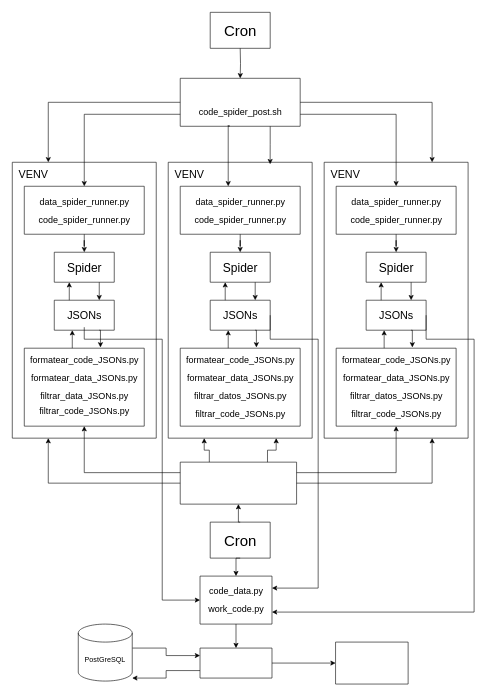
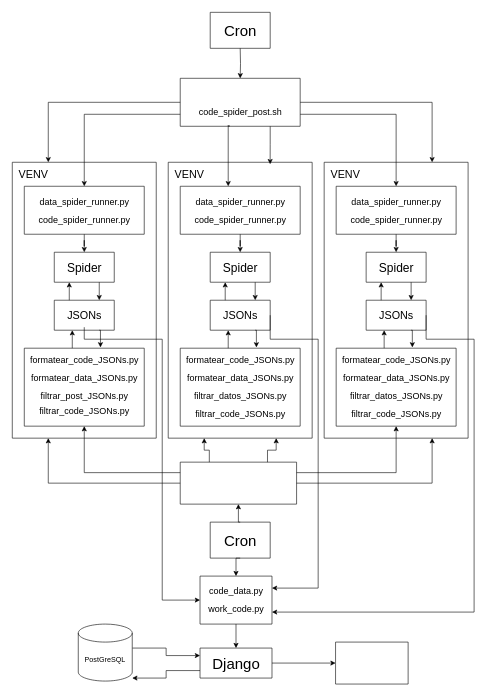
  <mxCell id="0" />
  <mxCell id="1" parent="0" />
  <mxCell id="2" value="" style="swimlane;startSize=0;" parent="1" vertex="1"><mxGeometry x="20" y="270" width="240" height="460" as="geometry" /></mxCell>
  <mxCell id="3" style="edgeStyle=orthogonalEdgeStyle;rounded=0;orthogonalLoop=1;jettySize=auto;html=1;exitX=0.75;exitY=1;exitDx=0;exitDy=0;entryX=0.75;entryY=0;entryDx=0;entryDy=0;" parent="2" source="4" target="7" edge="1"><mxGeometry relative="1" as="geometry" /></mxCell>
  <mxCell id="4" value="" style="swimlane;startSize=0;" parent="2" vertex="1"><mxGeometry x="70" y="150" width="100" height="50" as="geometry" /></mxCell>
  <mxCell id="5" value="Spider" style="text;html=1;align=center;verticalAlign=middle;resizable=0;points=[];autosize=1;strokeColor=none;fillColor=none;fontSize=20;labelBackgroundColor=none;" parent="4" vertex="1"><mxGeometry x="10" y="5" width="80" height="40" as="geometry" /></mxCell>
  <mxCell id="6" style="edgeStyle=orthogonalEdgeStyle;rounded=0;orthogonalLoop=1;jettySize=auto;html=1;exitX=0.25;exitY=0;exitDx=0;exitDy=0;entryX=0.25;entryY=1;entryDx=0;entryDy=0;" parent="2" source="7" target="4" edge="1"><mxGeometry relative="1" as="geometry" /></mxCell>
  <mxCell id="7" value="" style="swimlane;startSize=0;" parent="2" vertex="1"><mxGeometry x="70" y="230" width="100" height="50" as="geometry" /></mxCell>
  <mxCell id="8" value="JSONs" style="text;html=1;align=center;verticalAlign=middle;resizable=0;points=[];autosize=1;strokeColor=none;fillColor=none;fontSize=18;" parent="7" vertex="1"><mxGeometry x="10" y="5" width="80" height="40" as="geometry" /></mxCell>
  <mxCell id="9" style="edgeStyle=orthogonalEdgeStyle;rounded=0;orthogonalLoop=1;jettySize=auto;html=1;entryX=0.5;entryY=0;entryDx=0;entryDy=0;" parent="2" source="10" target="4" edge="1"><mxGeometry relative="1" as="geometry" /></mxCell>
  <mxCell id="10" value="" style="swimlane;startSize=0;" parent="2" vertex="1"><mxGeometry x="20" y="40" width="200" height="80" as="geometry" /></mxCell>
  <mxCell id="11" value="code_spider_runner.py" style="text;html=1;align=center;verticalAlign=middle;resizable=0;points=[];autosize=1;strokeColor=none;fillColor=none;fontSize=15;" parent="10" vertex="1"><mxGeometry x="15" y="40" width="170" height="30" as="geometry" /></mxCell>
  <mxCell id="12" value="data_spider_runner.py" style="text;html=1;align=center;verticalAlign=middle;resizable=0;points=[];autosize=1;strokeColor=none;fillColor=none;fontSize=15;" parent="10" vertex="1"><mxGeometry x="15" y="10" width="170" height="30" as="geometry" /></mxCell>
  <mxCell id="13" value="&lt;div style=&quot;font-size: 18px;&quot;&gt;VENV&lt;/div&gt;" style="text;html=1;align=center;verticalAlign=middle;resizable=0;points=[];autosize=1;strokeColor=none;fillColor=none;fontSize=18;" parent="2" vertex="1"><mxGeometry width="70" height="40" as="geometry" /></mxCell>
  <mxCell id="14" style="edgeStyle=orthogonalEdgeStyle;rounded=0;orthogonalLoop=1;jettySize=auto;html=1;" parent="1" source="15" edge="1"><mxGeometry relative="1" as="geometry"><mxPoint x="120" y="550" as="targetPoint" /><Array as="points"><mxPoint x="120" y="550" /></Array></mxGeometry></mxCell>
  <mxCell id="15" value="" style="swimlane;startSize=0;" parent="1" vertex="1"><mxGeometry x="40" y="580" width="200" height="130" as="geometry" /></mxCell>
  <mxCell id="16" value="formatear_code_JSONs.py" style="text;html=1;align=center;verticalAlign=middle;resizable=0;points=[];autosize=1;strokeColor=none;fillColor=none;fontSize=15;" parent="15" vertex="1"><mxGeometry y="5" width="200" height="30" as="geometry" /></mxCell>
  <mxCell id="17" value="formatear_data_JSONs.py" style="text;html=1;align=center;verticalAlign=middle;resizable=0;points=[];autosize=1;strokeColor=none;fillColor=none;fontSize=15;" parent="15" vertex="1"><mxGeometry y="35" width="200" height="30" as="geometry" /></mxCell>
- <mxCell id="18" value="filtrar_data_JSONs.py" style="text;html=1;align=center;verticalAlign=middle;resizable=0;points=[];autosize=1;strokeColor=none;fillColor=none;fontSize=15;" parent="15" vertex="1"><mxGeometry x="15" y="65" width="170" height="30" as="geometry" /></mxCell>
+ <mxCell id="18" value="filtrar_post_JSONs.py" style="text;html=1;align=center;verticalAlign=middle;resizable=0;points=[];autosize=1;strokeColor=none;fillColor=none;fontSize=15;" parent="15" vertex="1"><mxGeometry x="15" y="65" width="170" height="30" as="geometry" /></mxCell>
  <mxCell id="19" value="filtrar_code_JSONs.py" style="text;html=1;align=center;verticalAlign=middle;resizable=0;points=[];autosize=1;strokeColor=none;fillColor=none;fontSize=15;" vertex="1" parent="15"><mxGeometry x="15" y="90" width="170" height="30" as="geometry" /></mxCell>
  <mxCell id="20" style="edgeStyle=orthogonalEdgeStyle;rounded=0;orthogonalLoop=1;jettySize=auto;html=1;exitX=0.75;exitY=1;exitDx=0;exitDy=0;entryX=0.635;entryY=-0.01;entryDx=0;entryDy=0;entryPerimeter=0;" parent="1" source="7" target="15" edge="1"><mxGeometry relative="1" as="geometry" /></mxCell>
  <mxCell id="21" value="" style="swimlane;startSize=0;" parent="1" vertex="1"><mxGeometry x="280" y="270" width="240" height="460" as="geometry" /></mxCell>
  <mxCell id="22" style="edgeStyle=orthogonalEdgeStyle;rounded=0;orthogonalLoop=1;jettySize=auto;html=1;exitX=0.75;exitY=1;exitDx=0;exitDy=0;entryX=0.75;entryY=0;entryDx=0;entryDy=0;" parent="21" source="23" target="26" edge="1"><mxGeometry relative="1" as="geometry" /></mxCell>
  <mxCell id="23" value="" style="swimlane;startSize=0;" parent="21" vertex="1"><mxGeometry x="70" y="150" width="100" height="50" as="geometry" /></mxCell>
  <mxCell id="24" value="Spider" style="text;html=1;align=center;verticalAlign=middle;resizable=0;points=[];autosize=1;strokeColor=none;fillColor=none;fontSize=20;labelBackgroundColor=none;" parent="23" vertex="1"><mxGeometry x="10" y="5" width="80" height="40" as="geometry" /></mxCell>
  <mxCell id="25" style="edgeStyle=orthogonalEdgeStyle;rounded=0;orthogonalLoop=1;jettySize=auto;html=1;exitX=0.25;exitY=0;exitDx=0;exitDy=0;entryX=0.25;entryY=1;entryDx=0;entryDy=0;" parent="21" source="26" target="23" edge="1"><mxGeometry relative="1" as="geometry" /></mxCell>
  <mxCell id="26" value="" style="swimlane;startSize=0;" parent="21" vertex="1"><mxGeometry x="70" y="230" width="100" height="50" as="geometry" /></mxCell>
  <mxCell id="27" value="JSONs" style="text;html=1;align=center;verticalAlign=middle;resizable=0;points=[];autosize=1;strokeColor=none;fillColor=none;fontSize=18;" parent="26" vertex="1"><mxGeometry x="10" y="5" width="80" height="40" as="geometry" /></mxCell>
  <mxCell id="28" style="edgeStyle=orthogonalEdgeStyle;rounded=0;orthogonalLoop=1;jettySize=auto;html=1;entryX=0.5;entryY=0;entryDx=0;entryDy=0;" parent="21" source="29" target="23" edge="1"><mxGeometry relative="1" as="geometry" /></mxCell>
  <mxCell id="29" value="" style="swimlane;startSize=0;" parent="21" vertex="1"><mxGeometry x="20" y="40" width="200" height="80" as="geometry" /></mxCell>
  <mxCell id="30" value="code_spider_runner.py" style="text;html=1;align=center;verticalAlign=middle;resizable=0;points=[];autosize=1;strokeColor=none;fillColor=none;fontSize=15;" parent="29" vertex="1"><mxGeometry x="15" y="40" width="170" height="30" as="geometry" /></mxCell>
  <mxCell id="31" value="data_spider_runner.py" style="text;html=1;align=center;verticalAlign=middle;resizable=0;points=[];autosize=1;strokeColor=none;fillColor=none;fontSize=15;" parent="29" vertex="1"><mxGeometry x="15" y="10" width="170" height="30" as="geometry" /></mxCell>
  <mxCell id="32" value="&lt;div style=&quot;font-size: 18px;&quot;&gt;VENV&lt;/div&gt;" style="text;html=1;align=center;verticalAlign=middle;resizable=0;points=[];autosize=1;strokeColor=none;fillColor=none;fontSize=18;" parent="21" vertex="1"><mxGeometry width="70" height="40" as="geometry" /></mxCell>
  <mxCell id="33" value="" style="swimlane;startSize=0;" parent="21" vertex="1"><mxGeometry x="20" y="310" width="200" height="130" as="geometry" /></mxCell>
  <mxCell id="34" value="formatear_code_JSONs.py" style="text;html=1;align=center;verticalAlign=middle;resizable=0;points=[];autosize=1;strokeColor=none;fillColor=none;fontSize=15;" parent="33" vertex="1"><mxGeometry y="5" width="200" height="30" as="geometry" /></mxCell>
  <mxCell id="35" value="formatear_data_JSONs.py" style="text;html=1;align=center;verticalAlign=middle;resizable=0;points=[];autosize=1;strokeColor=none;fillColor=none;fontSize=15;" parent="33" vertex="1"><mxGeometry y="35" width="200" height="30" as="geometry" /></mxCell>
  <mxCell id="36" value="filtrar_datos_JSONs.py" style="text;html=1;align=center;verticalAlign=middle;resizable=0;points=[];autosize=1;strokeColor=none;fillColor=none;fontSize=15;" parent="33" vertex="1"><mxGeometry x="15" y="65" width="170" height="30" as="geometry" /></mxCell>
  <mxCell id="37" value="filtrar_code_JSONs.py" style="text;html=1;align=center;verticalAlign=middle;resizable=0;points=[];autosize=1;strokeColor=none;fillColor=none;fontSize=15;" vertex="1" parent="33"><mxGeometry x="15" y="95" width="170" height="30" as="geometry" /></mxCell>
  <mxCell id="38" style="edgeStyle=orthogonalEdgeStyle;rounded=0;orthogonalLoop=1;jettySize=auto;html=1;exitX=0.75;exitY=1;exitDx=0;exitDy=0;entryX=0.635;entryY=-0.01;entryDx=0;entryDy=0;entryPerimeter=0;" parent="21" source="26" target="33" edge="1"><mxGeometry relative="1" as="geometry" /></mxCell>
  <mxCell id="39" style="edgeStyle=orthogonalEdgeStyle;rounded=0;orthogonalLoop=1;jettySize=auto;html=1;" parent="1" source="33" edge="1"><mxGeometry relative="1" as="geometry"><mxPoint x="380" y="550" as="targetPoint" /><Array as="points"><mxPoint x="380" y="550" /></Array></mxGeometry></mxCell>
  <mxCell id="40" value="" style="swimlane;startSize=0;" parent="1" vertex="1"><mxGeometry x="540" y="270" width="240" height="460" as="geometry" /></mxCell>
  <mxCell id="41" style="edgeStyle=orthogonalEdgeStyle;rounded=0;orthogonalLoop=1;jettySize=auto;html=1;exitX=0.75;exitY=1;exitDx=0;exitDy=0;entryX=0.75;entryY=0;entryDx=0;entryDy=0;" parent="40" source="42" target="45" edge="1"><mxGeometry relative="1" as="geometry" /></mxCell>
  <mxCell id="42" value="" style="swimlane;startSize=0;" parent="40" vertex="1"><mxGeometry x="70" y="150" width="100" height="50" as="geometry" /></mxCell>
  <mxCell id="43" value="Spider" style="text;html=1;align=center;verticalAlign=middle;resizable=0;points=[];autosize=1;strokeColor=none;fillColor=none;fontSize=20;labelBackgroundColor=none;" parent="42" vertex="1"><mxGeometry x="10" y="5" width="80" height="40" as="geometry" /></mxCell>
  <mxCell id="44" style="edgeStyle=orthogonalEdgeStyle;rounded=0;orthogonalLoop=1;jettySize=auto;html=1;exitX=0.25;exitY=0;exitDx=0;exitDy=0;entryX=0.25;entryY=1;entryDx=0;entryDy=0;" parent="40" source="45" target="42" edge="1"><mxGeometry relative="1" as="geometry" /></mxCell>
  <mxCell id="45" value="" style="swimlane;startSize=0;" parent="40" vertex="1"><mxGeometry x="70" y="230" width="100" height="50" as="geometry" /></mxCell>
  <mxCell id="46" value="JSONs" style="text;html=1;align=center;verticalAlign=middle;resizable=0;points=[];autosize=1;strokeColor=none;fillColor=none;fontSize=18;" parent="45" vertex="1"><mxGeometry x="10" y="5" width="80" height="40" as="geometry" /></mxCell>
  <mxCell id="47" style="edgeStyle=orthogonalEdgeStyle;rounded=0;orthogonalLoop=1;jettySize=auto;html=1;entryX=0.5;entryY=0;entryDx=0;entryDy=0;" parent="40" source="48" target="42" edge="1"><mxGeometry relative="1" as="geometry" /></mxCell>
  <mxCell id="48" value="" style="swimlane;startSize=0;" parent="40" vertex="1"><mxGeometry x="20" y="40" width="200" height="80" as="geometry" /></mxCell>
  <mxCell id="49" value="code_spider_runner.py" style="text;html=1;align=center;verticalAlign=middle;resizable=0;points=[];autosize=1;strokeColor=none;fillColor=none;fontSize=15;" parent="48" vertex="1"><mxGeometry x="15" y="40" width="170" height="30" as="geometry" /></mxCell>
  <mxCell id="50" value="data_spider_runner.py" style="text;html=1;align=center;verticalAlign=middle;resizable=0;points=[];autosize=1;strokeColor=none;fillColor=none;fontSize=15;" parent="48" vertex="1"><mxGeometry x="15" y="10" width="170" height="30" as="geometry" /></mxCell>
  <mxCell id="51" value="&lt;div style=&quot;font-size: 18px;&quot;&gt;VENV&lt;/div&gt;" style="text;html=1;align=center;verticalAlign=middle;resizable=0;points=[];autosize=1;strokeColor=none;fillColor=none;fontSize=18;" parent="40" vertex="1"><mxGeometry width="70" height="40" as="geometry" /></mxCell>
  <mxCell id="52" style="edgeStyle=orthogonalEdgeStyle;rounded=0;orthogonalLoop=1;jettySize=auto;html=1;" parent="1" source="53" edge="1"><mxGeometry relative="1" as="geometry"><mxPoint x="640" y="550" as="targetPoint" /><Array as="points"><mxPoint x="640" y="550" /></Array></mxGeometry></mxCell>
  <mxCell id="53" value="" style="swimlane;startSize=0;" parent="1" vertex="1"><mxGeometry x="560" y="580" width="200" height="130" as="geometry" /></mxCell>
  <mxCell id="54" value="formatear_code_JSONs.py" style="text;html=1;align=center;verticalAlign=middle;resizable=0;points=[];autosize=1;strokeColor=none;fillColor=none;fontSize=15;" parent="53" vertex="1"><mxGeometry y="5" width="200" height="30" as="geometry" /></mxCell>
  <mxCell id="55" value="formatear_data_JSONs.py" style="text;html=1;align=center;verticalAlign=middle;resizable=0;points=[];autosize=1;strokeColor=none;fillColor=none;fontSize=15;" parent="53" vertex="1"><mxGeometry y="35" width="200" height="30" as="geometry" /></mxCell>
  <mxCell id="56" value="filtrar_datos_JSONs.py" style="text;html=1;align=center;verticalAlign=middle;resizable=0;points=[];autosize=1;strokeColor=none;fillColor=none;fontSize=15;" parent="53" vertex="1"><mxGeometry x="15" y="65" width="170" height="30" as="geometry" /></mxCell>
  <mxCell id="57" value="filtrar_code_JSONs.py" style="text;html=1;align=center;verticalAlign=middle;resizable=0;points=[];autosize=1;strokeColor=none;fillColor=none;fontSize=15;" vertex="1" parent="53"><mxGeometry x="15" y="95" width="170" height="30" as="geometry" /></mxCell>
  <mxCell id="58" style="edgeStyle=orthogonalEdgeStyle;rounded=0;orthogonalLoop=1;jettySize=auto;html=1;exitX=0.75;exitY=1;exitDx=0;exitDy=0;entryX=0.635;entryY=-0.01;entryDx=0;entryDy=0;entryPerimeter=0;" parent="1" source="45" target="53" edge="1"><mxGeometry relative="1" as="geometry" /></mxCell>
  <mxCell id="59" style="edgeStyle=orthogonalEdgeStyle;rounded=0;orthogonalLoop=1;jettySize=auto;html=1;exitX=0;exitY=0.5;exitDx=0;exitDy=0;entryX=0.25;entryY=0;entryDx=0;entryDy=0;" parent="1" source="65" target="2" edge="1"><mxGeometry relative="1" as="geometry" /></mxCell>
  <mxCell id="60" style="edgeStyle=orthogonalEdgeStyle;rounded=0;orthogonalLoop=1;jettySize=auto;html=1;exitX=0;exitY=0.75;exitDx=0;exitDy=0;entryX=0.5;entryY=0;entryDx=0;entryDy=0;" parent="1" source="65" target="10" edge="1"><mxGeometry relative="1" as="geometry" /></mxCell>
  <mxCell id="61" style="edgeStyle=orthogonalEdgeStyle;rounded=0;orthogonalLoop=1;jettySize=auto;html=1;exitX=1;exitY=0.5;exitDx=0;exitDy=0;entryX=0.75;entryY=0;entryDx=0;entryDy=0;" parent="1" source="65" target="40" edge="1"><mxGeometry relative="1" as="geometry" /></mxCell>
  <mxCell id="62" style="edgeStyle=orthogonalEdgeStyle;rounded=0;orthogonalLoop=1;jettySize=auto;html=1;exitX=1;exitY=0.75;exitDx=0;exitDy=0;entryX=0.5;entryY=0;entryDx=0;entryDy=0;" parent="1" source="65" target="48" edge="1"><mxGeometry relative="1" as="geometry" /></mxCell>
  <mxCell id="63" style="edgeStyle=orthogonalEdgeStyle;rounded=0;orthogonalLoop=1;jettySize=auto;html=1;exitX=0.395;exitY=0.988;exitDx=0;exitDy=0;exitPerimeter=0;" parent="1" source="65" edge="1"><mxGeometry relative="1" as="geometry"><mxPoint x="380" y="310" as="targetPoint" /><Array as="points"><mxPoint x="382" y="209" /><mxPoint x="382" y="210" /><mxPoint x="380" y="210" /></Array></mxGeometry></mxCell>
  <mxCell id="64" style="edgeStyle=orthogonalEdgeStyle;rounded=0;orthogonalLoop=1;jettySize=auto;html=1;exitX=0.75;exitY=1;exitDx=0;exitDy=0;entryX=0.708;entryY=0.007;entryDx=0;entryDy=0;entryPerimeter=0;" edge="1" parent="1" source="65" target="21"><mxGeometry relative="1" as="geometry" /></mxCell>
  <mxCell id="65" value="" style="swimlane;startSize=0;" parent="1" vertex="1"><mxGeometry x="300" y="130" width="200" height="80" as="geometry" /></mxCell>
  <mxCell id="66" value="code_spider_post.sh" style="text;html=1;align=center;verticalAlign=middle;resizable=0;points=[];autosize=1;strokeColor=none;fillColor=none;fontSize=15;" parent="65" vertex="1"><mxGeometry x="5" y="40" width="190" height="30" as="geometry" /></mxCell>
  <mxCell id="67" style="edgeStyle=orthogonalEdgeStyle;rounded=0;orthogonalLoop=1;jettySize=auto;html=1;exitX=0.5;exitY=1;exitDx=0;exitDy=0;entryX=0.5;entryY=0;entryDx=0;entryDy=0;" parent="1" target="65" edge="1"><mxGeometry relative="1" as="geometry"><mxPoint x="400" y="80" as="sourcePoint" /></mxGeometry></mxCell>
  <mxCell id="68" style="edgeStyle=orthogonalEdgeStyle;rounded=0;orthogonalLoop=1;jettySize=auto;html=1;exitX=0.5;exitY=1;exitDx=0;exitDy=0;entryX=0.5;entryY=0;entryDx=0;entryDy=0;" parent="1" source="69" target="77" edge="1"><mxGeometry relative="1" as="geometry" /></mxCell>
  <mxCell id="69" value="" style="swimlane;startSize=0;" parent="1" vertex="1"><mxGeometry x="333" y="960" width="120" height="80" as="geometry" /></mxCell>
  <mxCell id="70" value="code_data.py" style="text;html=1;align=center;verticalAlign=middle;resizable=0;points=[];autosize=1;strokeColor=none;fillColor=none;fontSize=15;" parent="69" vertex="1"><mxGeometry x="5" y="10" width="110" height="30" as="geometry" /></mxCell>
  <mxCell id="71" value="work_code.py" style="text;html=1;align=center;verticalAlign=middle;resizable=0;points=[];autosize=1;strokeColor=none;fillColor=none;fontSize=15;" parent="69" vertex="1"><mxGeometry x="5" y="40" width="110" height="30" as="geometry" /></mxCell>
  <mxCell id="72" style="edgeStyle=orthogonalEdgeStyle;rounded=0;orthogonalLoop=1;jettySize=auto;html=1;entryX=0;entryY=0.5;entryDx=0;entryDy=0;" parent="1" source="8" target="69" edge="1"><mxGeometry relative="1" as="geometry"><Array as="points"><mxPoint x="140" y="565" /><mxPoint x="270" y="565" /><mxPoint x="270" y="1000" /></Array></mxGeometry></mxCell>
  <mxCell id="73" style="edgeStyle=orthogonalEdgeStyle;rounded=0;orthogonalLoop=1;jettySize=auto;html=1;exitX=1;exitY=0.5;exitDx=0;exitDy=0;entryX=1;entryY=0.25;entryDx=0;entryDy=0;" parent="1" source="26" target="69" edge="1"><mxGeometry relative="1" as="geometry"><Array as="points"><mxPoint x="450" y="565" /><mxPoint x="530" y="565" /><mxPoint x="530" y="980" /></Array></mxGeometry></mxCell>
  <mxCell id="74" style="edgeStyle=orthogonalEdgeStyle;rounded=0;orthogonalLoop=1;jettySize=auto;html=1;exitX=1;exitY=0.5;exitDx=0;exitDy=0;entryX=1;entryY=0.75;entryDx=0;entryDy=0;" parent="1" source="45" target="69" edge="1"><mxGeometry relative="1" as="geometry"><Array as="points"><mxPoint x="710" y="565" /><mxPoint x="790" y="565" /><mxPoint x="790" y="1020" /></Array></mxGeometry></mxCell>
  <mxCell id="75" style="edgeStyle=orthogonalEdgeStyle;rounded=0;orthogonalLoop=1;jettySize=auto;html=1;exitX=0;exitY=0.75;exitDx=0;exitDy=0;entryX=1;entryY=0;entryDx=0;entryDy=90;entryPerimeter=0;" parent="1" source="77" target="80" edge="1"><mxGeometry relative="1" as="geometry" /></mxCell>
  <mxCell id="76" style="edgeStyle=orthogonalEdgeStyle;rounded=0;orthogonalLoop=1;jettySize=auto;html=1;exitX=1;exitY=0.5;exitDx=0;exitDy=0;entryX=0;entryY=0.5;entryDx=0;entryDy=0;" parent="1" source="77" target="88" edge="1"><mxGeometry relative="1" as="geometry" /></mxCell>
  <mxCell id="77" value="" style="swimlane;startSize=0;" parent="1" vertex="1"><mxGeometry x="333" y="1080" width="120" height="50" as="geometry" /></mxCell>
+ <mxCell id="78" value="Django" style="text;html=1;align=center;verticalAlign=middle;resizable=0;points=[];autosize=1;strokeColor=none;fillColor=none;fontSize=25;" parent="77" vertex="1"><mxGeometry x="10" y="5" width="100" height="40" as="geometry" /></mxCell>
  <mxCell id="79" style="edgeStyle=orthogonalEdgeStyle;rounded=0;orthogonalLoop=1;jettySize=auto;html=1;exitX=1;exitY=0;exitDx=0;exitDy=40;exitPerimeter=0;entryX=0;entryY=0.25;entryDx=0;entryDy=0;" parent="1" source="80" target="77" edge="1"><mxGeometry relative="1" as="geometry"><mxPoint x="290" y="1090" as="targetPoint" /></mxGeometry></mxCell>
  <mxCell id="80" value="PostGreSQL" style="shape=cylinder3;whiteSpace=wrap;html=1;boundedLbl=1;backgroundOutline=1;size=15;" parent="1" vertex="1"><mxGeometry x="130" y="1040" width="90" height="95" as="geometry" /></mxCell>
  <mxCell id="81" style="edgeStyle=orthogonalEdgeStyle;rounded=0;orthogonalLoop=1;jettySize=auto;html=1;exitX=0;exitY=0.5;exitDx=0;exitDy=0;entryX=0.25;entryY=1;entryDx=0;entryDy=0;" parent="1" source="87" target="2" edge="1"><mxGeometry relative="1" as="geometry" /></mxCell>
  <mxCell id="82" style="edgeStyle=orthogonalEdgeStyle;rounded=0;orthogonalLoop=1;jettySize=auto;html=1;exitX=0;exitY=0.25;exitDx=0;exitDy=0;entryX=0.5;entryY=1;entryDx=0;entryDy=0;" parent="1" source="87" target="15" edge="1"><mxGeometry relative="1" as="geometry" /></mxCell>
  <mxCell id="83" style="edgeStyle=orthogonalEdgeStyle;rounded=0;orthogonalLoop=1;jettySize=auto;html=1;exitX=1;exitY=0.5;exitDx=0;exitDy=0;entryX=0.75;entryY=1;entryDx=0;entryDy=0;" parent="1" source="87" target="40" edge="1"><mxGeometry relative="1" as="geometry" /></mxCell>
  <mxCell id="84" style="edgeStyle=orthogonalEdgeStyle;rounded=0;orthogonalLoop=1;jettySize=auto;html=1;exitX=1;exitY=0.25;exitDx=0;exitDy=0;entryX=0.5;entryY=1;entryDx=0;entryDy=0;" parent="1" source="87" target="53" edge="1"><mxGeometry relative="1" as="geometry" /></mxCell>
  <mxCell id="85" style="edgeStyle=orthogonalEdgeStyle;rounded=0;orthogonalLoop=1;jettySize=auto;html=1;exitX=0.25;exitY=0;exitDx=0;exitDy=0;entryX=0.25;entryY=1;entryDx=0;entryDy=0;" edge="1" parent="1" source="87" target="21"><mxGeometry relative="1" as="geometry" /></mxCell>
  <mxCell id="86" style="edgeStyle=orthogonalEdgeStyle;rounded=0;orthogonalLoop=1;jettySize=auto;html=1;exitX=0.75;exitY=0;exitDx=0;exitDy=0;entryX=0.75;entryY=1;entryDx=0;entryDy=0;" edge="1" parent="1" source="87" target="21"><mxGeometry relative="1" as="geometry" /></mxCell>
  <mxCell id="87" value="" style="swimlane;startSize=0;" parent="1" vertex="1"><mxGeometry x="300" y="770" width="194" height="70" as="geometry" /></mxCell>
  <mxCell id="88" value="" style="swimlane;startSize=0;" parent="1" vertex="1"><mxGeometry x="559" y="1070" width="121" height="70" as="geometry" /></mxCell>
  <mxCell id="89" value="" style="swimlane;startSize=0;" vertex="1" parent="1"><mxGeometry x="350" y="20" width="100" height="60" as="geometry" /></mxCell>
  <mxCell id="90" value="Cron" style="text;html=1;align=center;verticalAlign=middle;resizable=0;points=[];autosize=1;strokeColor=none;fillColor=none;fontSize=25;" vertex="1" parent="89"><mxGeometry x="10" y="10" width="80" height="40" as="geometry" /></mxCell>
  <mxCell id="91" style="edgeStyle=orthogonalEdgeStyle;rounded=0;orthogonalLoop=1;jettySize=auto;html=1;exitX=0.5;exitY=0;exitDx=0;exitDy=0;entryX=0.5;entryY=1;entryDx=0;entryDy=0;" edge="1" parent="1" source="93" target="87"><mxGeometry relative="1" as="geometry" /></mxCell>
  <mxCell id="92" style="edgeStyle=orthogonalEdgeStyle;rounded=0;orthogonalLoop=1;jettySize=auto;html=1;exitX=0.5;exitY=1;exitDx=0;exitDy=0;entryX=0.5;entryY=0;entryDx=0;entryDy=0;" edge="1" parent="1" source="93" target="69"><mxGeometry relative="1" as="geometry" /></mxCell>
  <mxCell id="93" value="" style="swimlane;startSize=0;" vertex="1" parent="1"><mxGeometry x="350" y="870" width="100" height="60" as="geometry" /></mxCell>
  <mxCell id="94" value="Cron" style="text;html=1;align=center;verticalAlign=middle;resizable=0;points=[];autosize=1;strokeColor=none;fillColor=none;fontSize=25;" vertex="1" parent="93"><mxGeometry x="10" y="10" width="80" height="40" as="geometry" /></mxCell>
